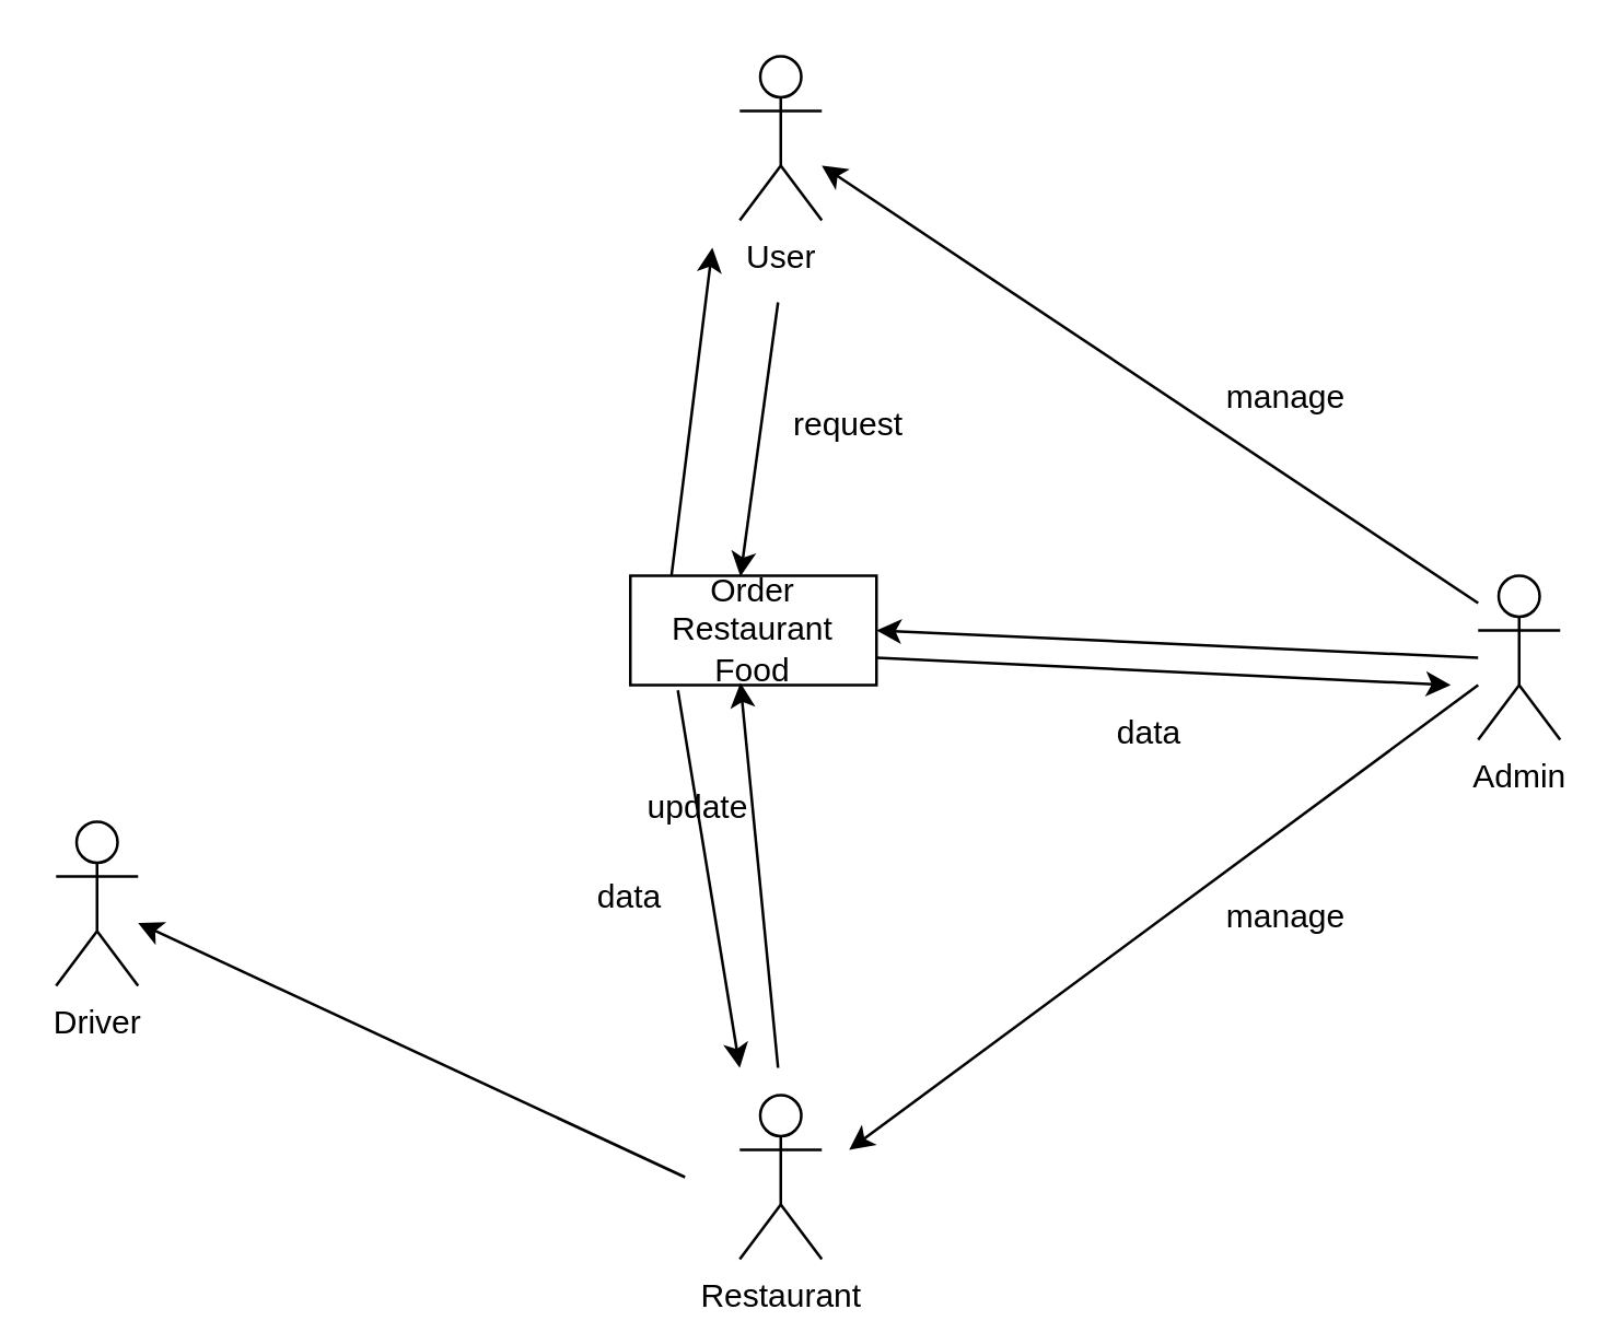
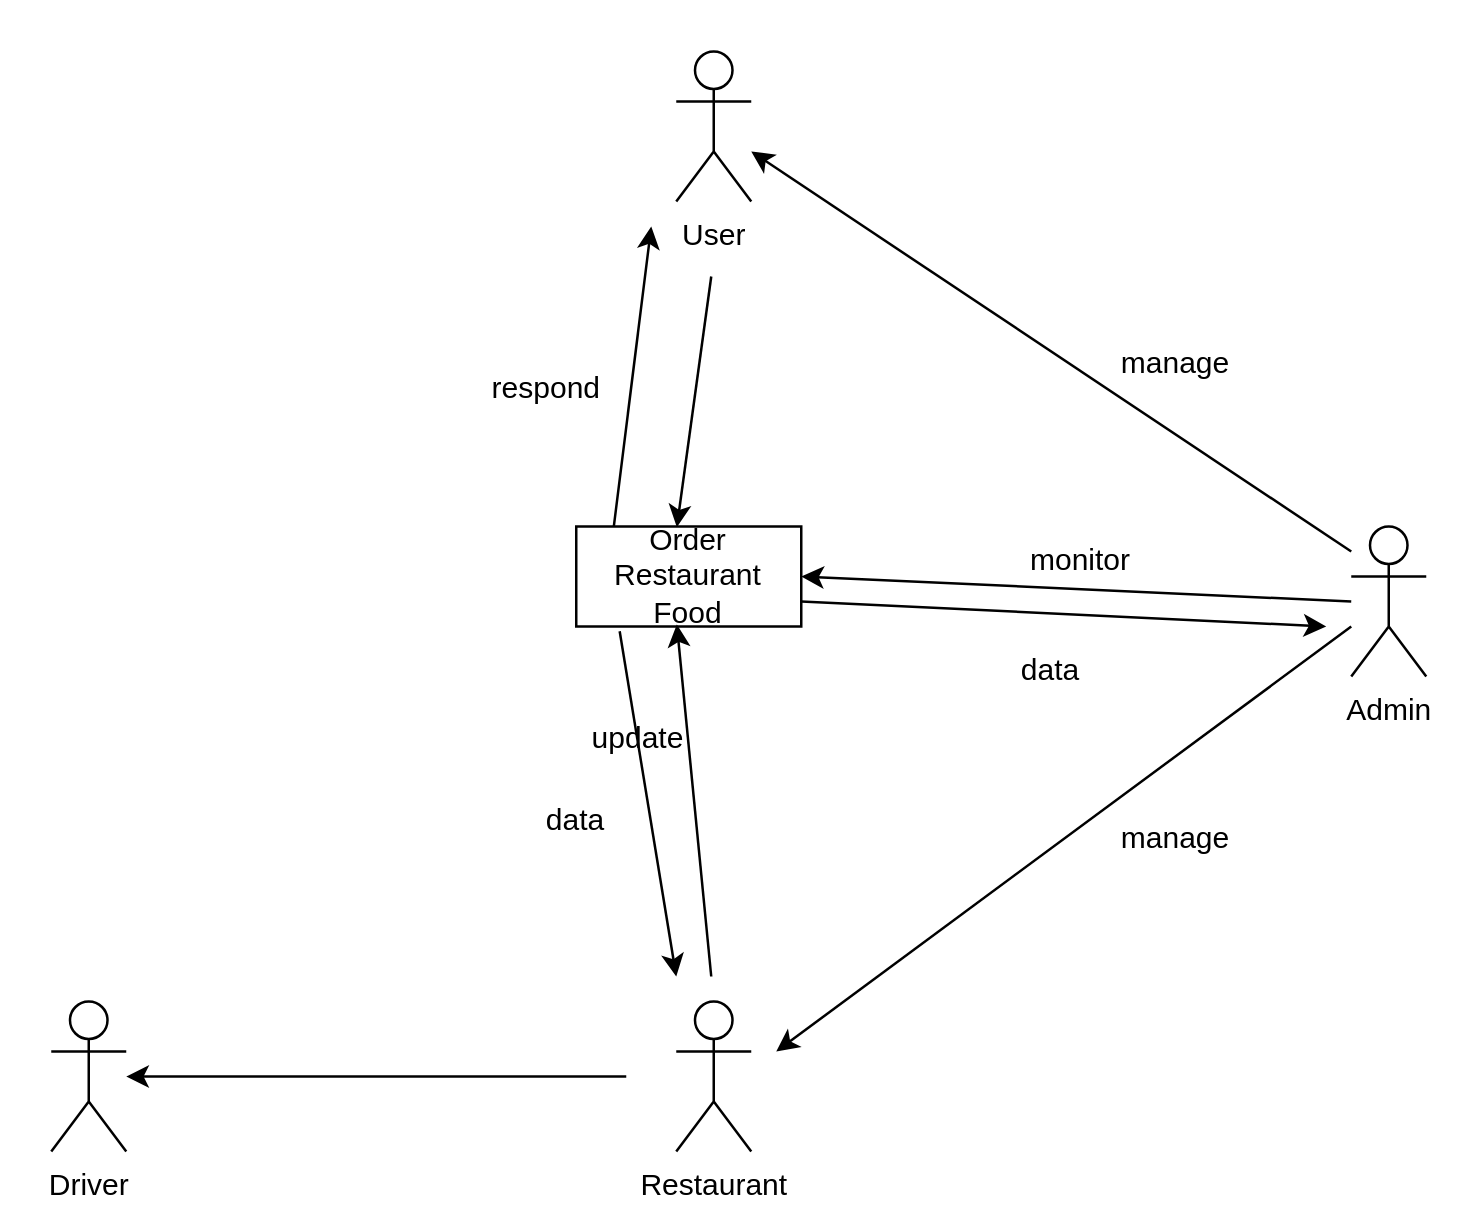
  <mxCell id="0" />
  <mxCell id="1" parent="0" />
  <mxCell id="2" value="User" style="shape=umlActor;verticalLabelPosition=bottom;verticalAlign=top;html=1;outlineConnect=0;" parent="1" vertex="1"><mxGeometry x="270" y="20" width="30" height="60" as="geometry" /></mxCell>
  <mxCell id="3" value="Order Restaurant Food" style="rounded=0;whiteSpace=wrap;html=1;" parent="1" vertex="1"><mxGeometry x="230" y="210" width="90" height="40" as="geometry" /></mxCell>
  <mxCell id="4" value="Restaurant" style="shape=umlActor;verticalLabelPosition=bottom;verticalAlign=top;html=1;outlineConnect=0;" parent="1" vertex="1"><mxGeometry x="270" y="400" width="30" height="60" as="geometry" /></mxCell>
  <mxCell id="5" value="Admin" style="shape=umlActor;verticalLabelPosition=bottom;verticalAlign=top;html=1;outlineConnect=0;" parent="1" vertex="1"><mxGeometry x="540" y="210" width="30" height="60" as="geometry" /></mxCell>
- <mxCell id="6" value="Driver" style="shape=umlActor;verticalLabelPosition=bottom;verticalAlign=top;html=1;outlineConnect=0;" parent="1" vertex="1"><mxGeometry x="20" y="300" width="30" height="60" as="geometry" /></mxCell>
+ <mxCell id="6" value="Driver" style="shape=umlActor;verticalLabelPosition=bottom;verticalAlign=top;html=1;outlineConnect=0;" parent="1" vertex="1"><mxGeometry x="20" y="400" width="30" height="60" as="geometry" /></mxCell>
  <mxCell id="7" value="" style="endArrow=classic;html=1;rounded=0;entryX=0.447;entryY=0.007;entryDx=0;entryDy=0;entryPerimeter=0;" parent="1" target="3" edge="1"><mxGeometry width="50" height="50" relative="1" as="geometry"><mxPoint x="284" y="110" as="sourcePoint" /><mxPoint x="330" y="240" as="targetPoint" /></mxGeometry></mxCell>
  <mxCell id="8" value="" style="endArrow=classic;html=1;rounded=0;entryX=0.447;entryY=0.98;entryDx=0;entryDy=0;entryPerimeter=0;" parent="1" target="3" edge="1"><mxGeometry width="50" height="50" relative="1" as="geometry"><mxPoint x="284" y="390" as="sourcePoint" /><mxPoint x="294" y="220" as="targetPoint" /></mxGeometry></mxCell>
  <mxCell id="9" value="" style="endArrow=classic;html=1;rounded=0;" parent="1" target="6" edge="1"><mxGeometry width="50" height="50" relative="1" as="geometry"><mxPoint x="250" y="430" as="sourcePoint" /><mxPoint x="294" y="279" as="targetPoint" /></mxGeometry></mxCell>
  <mxCell id="10" value="" style="endArrow=classic;html=1;rounded=0;" parent="1" target="2" edge="1"><mxGeometry width="50" height="50" relative="1" as="geometry"><mxPoint x="540" y="220" as="sourcePoint" /><mxPoint x="294" y="279" as="targetPoint" /></mxGeometry></mxCell>
  <mxCell id="11" value="" style="endArrow=classic;html=1;rounded=0;entryX=1;entryY=0.5;entryDx=0;entryDy=0;" parent="1" target="3" edge="1"><mxGeometry width="50" height="50" relative="1" as="geometry"><mxPoint x="540" y="240" as="sourcePoint" /><mxPoint x="310" y="71" as="targetPoint" /></mxGeometry></mxCell>
  <mxCell id="12" value="" style="endArrow=classic;html=1;rounded=0;" parent="1" edge="1"><mxGeometry width="50" height="50" relative="1" as="geometry"><mxPoint x="540" y="250" as="sourcePoint" /><mxPoint x="310" y="420" as="targetPoint" /></mxGeometry></mxCell>
  <mxCell id="13" value="manage" style="text;html=1;align=center;verticalAlign=middle;whiteSpace=wrap;rounded=0;" parent="1" vertex="1"><mxGeometry x="440" y="130" width="60" height="30" as="geometry" /></mxCell>
  <mxCell id="14" value="manage" style="text;html=1;align=center;verticalAlign=middle;whiteSpace=wrap;rounded=0;" parent="1" vertex="1"><mxGeometry x="440" y="320" width="60" height="30" as="geometry" /></mxCell>
- <mxCell id="16" value="request" style="text;html=1;align=center;verticalAlign=middle;whiteSpace=wrap;rounded=0;" parent="1" vertex="1"><mxGeometry x="280" y="140" width="60" height="30" as="geometry" /></mxCell>
+ <mxCell id="15" value="monitor" style="text;whiteSpace=wrap;" parent="1" vertex="1"><mxGeometry x="410" y="210" width="70" height="40" as="geometry" /></mxCell>
  <mxCell id="17" value="" style="endArrow=classic;html=1;rounded=0;exitX=0.167;exitY=0;exitDx=0;exitDy=0;exitPerimeter=0;" parent="1" source="3" edge="1"><mxGeometry width="50" height="50" relative="1" as="geometry"><mxPoint x="294" y="120" as="sourcePoint" /><mxPoint x="260" y="90" as="targetPoint" /></mxGeometry></mxCell>
+ <mxCell id="18" value="respond&amp;nbsp;" style="text;html=1;align=center;verticalAlign=middle;whiteSpace=wrap;rounded=0;" parent="1" vertex="1"><mxGeometry x="190" y="140" width="60" height="30" as="geometry" /></mxCell>
  <mxCell id="19" value="update" style="text;html=1;align=center;verticalAlign=middle;whiteSpace=wrap;rounded=0;" vertex="1" parent="1"><mxGeometry x="225" y="280" width="60" height="30" as="geometry" /></mxCell>
  <mxCell id="20" value="" style="endArrow=classic;html=1;rounded=0;exitX=0.193;exitY=1.047;exitDx=0;exitDy=0;exitPerimeter=0;" edge="1" parent="1" source="3"><mxGeometry width="50" height="50" relative="1" as="geometry"><mxPoint x="294" y="120" as="sourcePoint" /><mxPoint x="270" y="390" as="targetPoint" /></mxGeometry></mxCell>
  <mxCell id="21" value="data&lt;div&gt;&lt;br&gt;&lt;/div&gt;" style="text;html=1;align=center;verticalAlign=middle;whiteSpace=wrap;rounded=0;" vertex="1" parent="1"><mxGeometry x="200" y="320" width="60" height="30" as="geometry" /></mxCell>
  <mxCell id="22" value="" style="endArrow=classic;html=1;rounded=0;exitX=1;exitY=0.75;exitDx=0;exitDy=0;" edge="1" parent="1" source="3"><mxGeometry width="50" height="50" relative="1" as="geometry"><mxPoint x="260" y="220" as="sourcePoint" /><mxPoint x="530" y="250" as="targetPoint" /></mxGeometry></mxCell>
  <mxCell id="23" value="data&lt;div&gt;&lt;br&gt;&lt;/div&gt;" style="text;html=1;align=center;verticalAlign=middle;whiteSpace=wrap;rounded=0;" vertex="1" parent="1"><mxGeometry x="390" y="260" width="60" height="30" as="geometry" /></mxCell>
